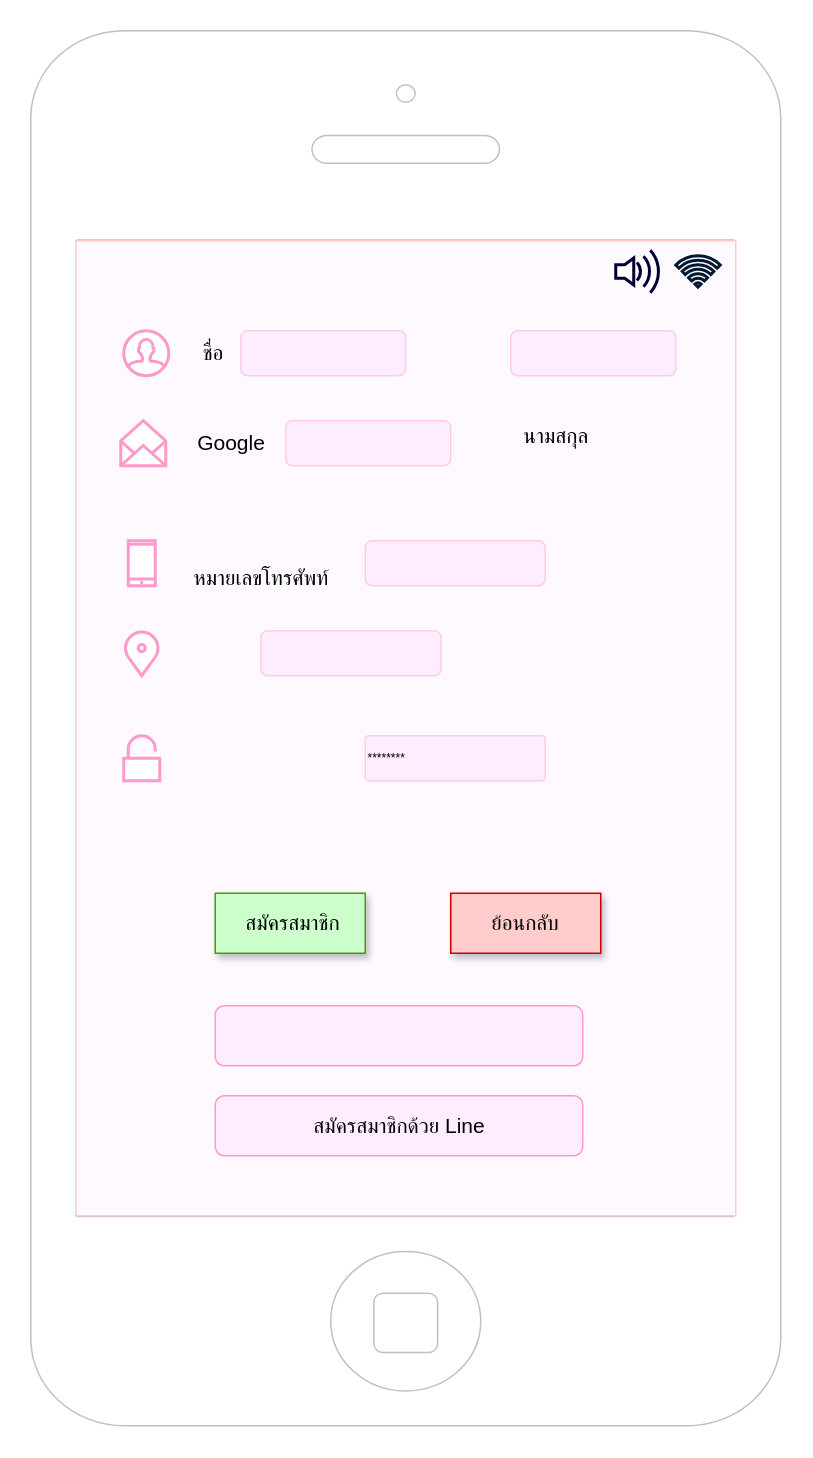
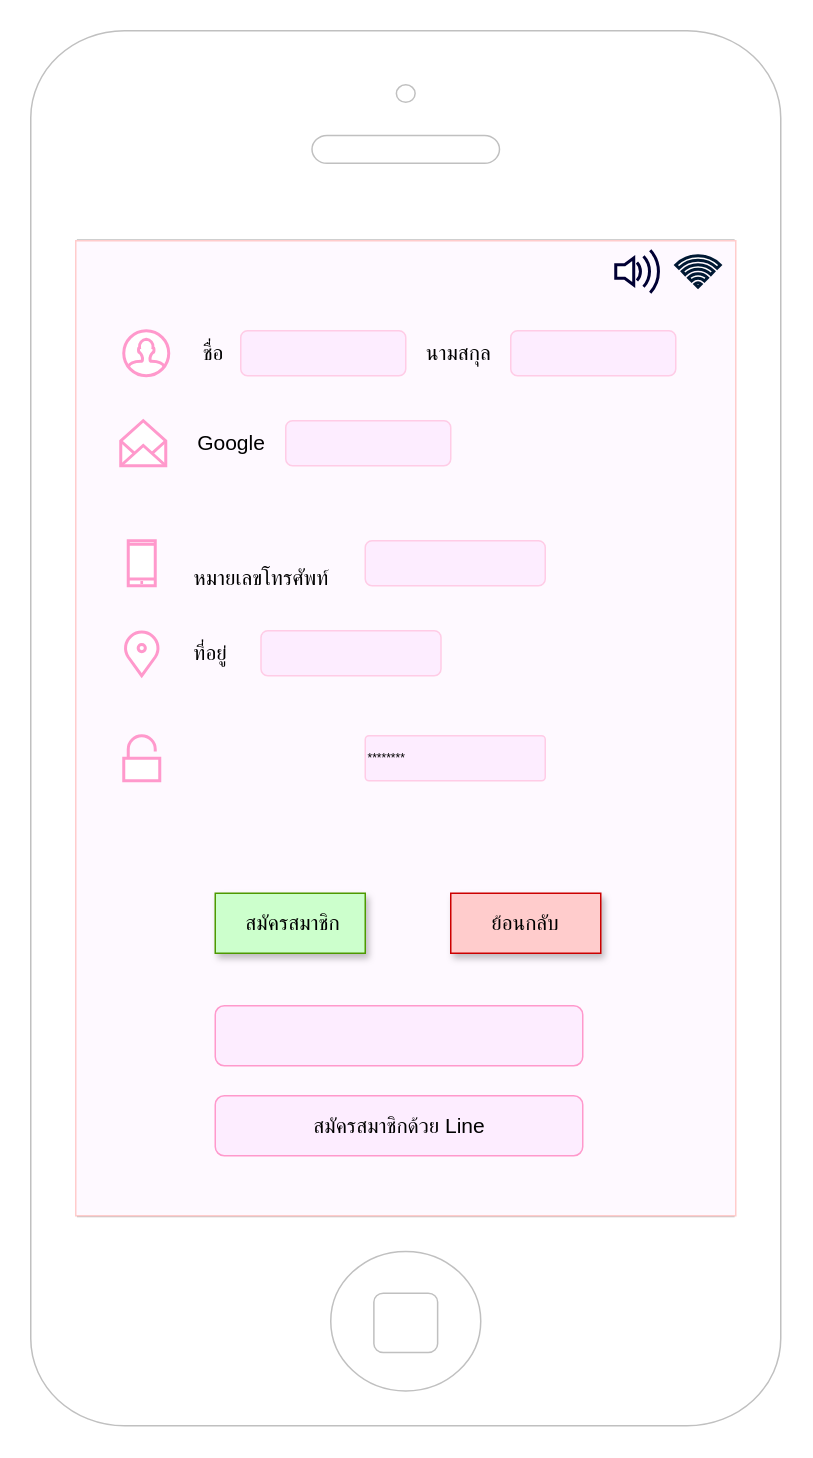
  <mxCell id="0" />
  <mxCell id="1" parent="0" />
  <mxCell id="2" value="" style="html=1;verticalLabelPosition=bottom;labelBackgroundColor=#ffffff;verticalAlign=top;shadow=0;dashed=0;strokeWidth=1;shape=mxgraph.ios7.misc.iphone;strokeColor=#c0c0c0;fillColor=light-dark(#FFFFFF,var(--ge-dark-color, #121212));" vertex="1" parent="1"><mxGeometry x="20" y="20" width="500" height="930" as="geometry" /></mxCell>
  <mxCell id="3" value="" style="verticalLabelPosition=bottom;verticalAlign=top;html=1;shadow=0;dashed=0;strokeWidth=1;shape=mxgraph.ios.iBgFlat;strokeColor=#FFCCCC;fillColor=#FEF9FF;" vertex="1" parent="1"><mxGeometry x="50" y="160" width="440" height="650" as="geometry" /></mxCell>
  <mxCell id="4" value="" style="html=1;verticalLabelPosition=bottom;align=center;labelBackgroundColor=#ffffff;verticalAlign=top;strokeWidth=2;strokeColor=#FF99CC;shadow=0;dashed=0;shape=mxgraph.ios7.icons.user;fillColor=light-dark(#FFFFFF,var(--ge-dark-color, #121212));" vertex="1" parent="1"><mxGeometry x="82" y="220" width="30" height="30" as="geometry" /></mxCell>
  <mxCell id="5" value="" style="rounded=1;whiteSpace=wrap;html=1;fillColor=light-dark(#FDEDFF,var(--ge-dark-color, #121212));strokeColor=light-dark(#FFCCE6,#FFFFFF);" vertex="1" parent="1"><mxGeometry x="160" y="220" width="110" height="30" as="geometry" /></mxCell>
  <mxCell id="6" value="&lt;font style=&quot;font-size: 14px;&quot;&gt;ชื่อ&lt;/font&gt;" style="text;html=1;align=center;verticalAlign=middle;whiteSpace=wrap;rounded=0;" vertex="1" parent="1"><mxGeometry x="112" y="220" width="60" height="30" as="geometry" /></mxCell>
- <mxCell id="7" value="&lt;font style=&quot;font-size: 14px;&quot;&gt;นามสกุล&lt;/font&gt;" style="text;html=1;align=center;verticalAlign=middle;resizable=0;points=[];autosize=1;strokeColor=none;fillColor=none;" vertex="1" parent="1"><mxGeometry x="335" y="275" width="70" height="30" as="geometry" /></mxCell>
+ <mxCell id="7" value="&lt;font style=&quot;font-size: 14px;&quot;&gt;นามสกุล&lt;/font&gt;" style="text;html=1;align=center;verticalAlign=middle;resizable=0;points=[];autosize=1;strokeColor=none;fillColor=none;" vertex="1" parent="1"><mxGeometry x="270" y="220" width="70" height="30" as="geometry" /></mxCell>
  <mxCell id="8" value="" style="html=1;verticalLabelPosition=bottom;align=center;labelBackgroundColor=#ffffff;verticalAlign=top;strokeWidth=2;strokeColor=#FF99CC;shadow=0;dashed=0;shape=mxgraph.ios7.icons.envelope_(empty);" vertex="1" parent="1"><mxGeometry x="80" y="280" width="30" height="30" as="geometry" /></mxCell>
  <mxCell id="9" value="&lt;font style=&quot;font-size: 14px;&quot;&gt;Google&lt;/font&gt;" style="text;html=1;align=center;verticalAlign=middle;whiteSpace=wrap;rounded=0;" vertex="1" parent="1"><mxGeometry x="124" y="280" width="60" height="30" as="geometry" /></mxCell>
  <mxCell id="10" value="" style="html=1;verticalLabelPosition=bottom;align=center;labelBackgroundColor=#ffffff;verticalAlign=top;strokeWidth=2;strokeColor=#FF99CC;shadow=0;dashed=0;shape=mxgraph.ios7.icons.smartphone;" vertex="1" parent="1"><mxGeometry x="85" y="360" width="18" height="30" as="geometry" /></mxCell>
  <mxCell id="11" value="" style="rounded=1;whiteSpace=wrap;html=1;fillColor=light-dark(#FDEDFF,var(--ge-dark-color, #121212));strokeColor=light-dark(#FFCCE6,#FFFFFF);" vertex="1" parent="1"><mxGeometry x="190" y="280" width="110" height="30" as="geometry" /></mxCell>
  <mxCell id="12" value="" style="rounded=1;whiteSpace=wrap;html=1;fillColor=light-dark(#FDEDFF,var(--ge-dark-color, #121212));strokeColor=light-dark(#FFCCE6,#FFFFFF);" vertex="1" parent="1"><mxGeometry x="340" y="220" width="110" height="30" as="geometry" /></mxCell>
  <mxCell id="13" value="" style="rounded=1;whiteSpace=wrap;html=1;fillColor=light-dark(#FDEDFF,var(--ge-dark-color, #121212));strokeColor=light-dark(#FFCCE6,#FFFFFF);" vertex="1" parent="1"><mxGeometry x="243" y="360" width="120" height="30" as="geometry" /></mxCell>
  <mxCell id="14" value="&lt;font style=&quot;font-size: 14px;&quot;&gt;หมายเลขโทรศัพท์&lt;/font&gt;" style="text;html=1;align=center;verticalAlign=middle;whiteSpace=wrap;rounded=0;" vertex="1" parent="1"><mxGeometry x="119" y="370" width="110" height="30" as="geometry" /></mxCell>
  <mxCell id="15" value="********" style="strokeWidth=1;html=1;shadow=0;dashed=0;shape=mxgraph.ios.iTextInput;strokeColor=#FFCCE6;align=left;buttonText=;fontSize=8;whiteSpace=wrap;fillColor=light-dark(#FDEDFF,var(--ge-dark-color, #121212));" vertex="1" parent="1"><mxGeometry x="243" y="490" width="120" height="30" as="geometry" /></mxCell>
  <mxCell id="16" value="" style="html=1;verticalLabelPosition=bottom;align=center;labelBackgroundColor=#ffffff;verticalAlign=top;strokeWidth=2;strokeColor=#FF99CC;shadow=0;dashed=0;shape=mxgraph.ios7.icons.unlocked;" vertex="1" parent="1"><mxGeometry x="82" y="490" width="24" height="30" as="geometry" /></mxCell>
  <mxCell id="17" value="" style="html=1;verticalLabelPosition=bottom;align=center;labelBackgroundColor=#ffffff;verticalAlign=top;strokeWidth=2;strokeColor=#FF99CC;shadow=0;dashed=0;shape=mxgraph.ios7.icons.location;" vertex="1" parent="1"><mxGeometry x="82" y="420" width="24" height="30" as="geometry" /></mxCell>
  <mxCell id="18" value="" style="rounded=1;whiteSpace=wrap;html=1;fillColor=light-dark(#FDEDFF,var(--ge-dark-color, #121212));strokeColor=light-dark(#FFCCE6,#FFFFFF);" vertex="1" parent="1"><mxGeometry x="173.5" y="420" width="120" height="30" as="geometry" /></mxCell>
+ <mxCell id="19" value="&lt;font style=&quot;font-size: 14px;&quot;&gt;ที่อยู่&lt;/font&gt;" style="text;html=1;align=center;verticalAlign=middle;whiteSpace=wrap;rounded=0;" vertex="1" parent="1"><mxGeometry x="110" y="420" width="60" height="30" as="geometry" /></mxCell>
  <mxCell id="20" value="" style="rounded=0;whiteSpace=wrap;html=1;strokeColor=light-dark(#4D9900,#FFFFFF);fillColor=light-dark(#CCFFCC,var(--ge-dark-color, #121212));shadow=1;" vertex="1" parent="1"><mxGeometry x="143" y="595" width="100" height="40" as="geometry" /></mxCell>
  <mxCell id="21" value="" style="rounded=0;whiteSpace=wrap;html=1;strokeColor=light-dark(#CC0000,#FFFFFF);fillColor=light-dark(#FFCCCC,var(--ge-dark-color, #121212));shadow=1;" vertex="1" parent="1"><mxGeometry x="300" y="595" width="100" height="40" as="geometry" /></mxCell>
  <mxCell id="22" value="&lt;font style=&quot;font-size: 14px;&quot;&gt;สมัครสมาชิก&lt;/font&gt;" style="text;html=1;align=center;verticalAlign=middle;whiteSpace=wrap;rounded=0;" vertex="1" parent="1"><mxGeometry x="138" y="600" width="114" height="30" as="geometry" /></mxCell>
  <mxCell id="23" value="&lt;font style=&quot;font-size: 14px;&quot;&gt;ย้อนกลับ&lt;/font&gt;" style="text;html=1;align=center;verticalAlign=middle;whiteSpace=wrap;rounded=0;" vertex="1" parent="1"><mxGeometry x="320" y="600" width="60" height="30" as="geometry" /></mxCell>
  <mxCell id="24" value="" style="html=1;verticalLabelPosition=bottom;align=center;labelBackgroundColor=#ffffff;verticalAlign=top;strokeWidth=2;strokeColor=#001933;shadow=0;dashed=0;shape=mxgraph.ios7.icons.wifi;pointerEvents=1" vertex="1" parent="1"><mxGeometry x="450" y="170" width="29.7" height="21" as="geometry" /></mxCell>
  <mxCell id="25" value="" style="html=1;verticalLabelPosition=bottom;align=center;labelBackgroundColor=#ffffff;verticalAlign=top;strokeWidth=2;strokeColor=#000033;shadow=0;dashed=0;shape=mxgraph.ios7.icons.volume_2;pointerEvents=1" vertex="1" parent="1"><mxGeometry x="410" y="166.4" width="30.3" height="28.2" as="geometry" /></mxCell>
  <mxCell id="26" value="" style="rounded=1;whiteSpace=wrap;html=1;strokeColor=light-dark(#FF99CC,#FFFFFF);fillColor=light-dark(#FDEDFF,var(--ge-dark-color, #121212));" vertex="1" parent="1"><mxGeometry x="143" y="670" width="245" height="40" as="geometry" /></mxCell>
  <mxCell id="27" value="" style="rounded=1;whiteSpace=wrap;html=1;strokeColor=light-dark(#FF99CC,#FFFFFF);fillColor=light-dark(#FDEDFF,var(--ge-dark-color, #121212));" vertex="1" parent="1"><mxGeometry x="143" y="730" width="245" height="40" as="geometry" /></mxCell>
  <mxCell id="28" value="&lt;font style=&quot;font-size: 14px;&quot;&gt;สมัครสมาชิกด้วย Line&lt;/font&gt;" style="text;html=1;align=center;verticalAlign=middle;whiteSpace=wrap;rounded=0;" vertex="1" parent="1"><mxGeometry x="197.5" y="735" width="136" height="30" as="geometry" /></mxCell>
